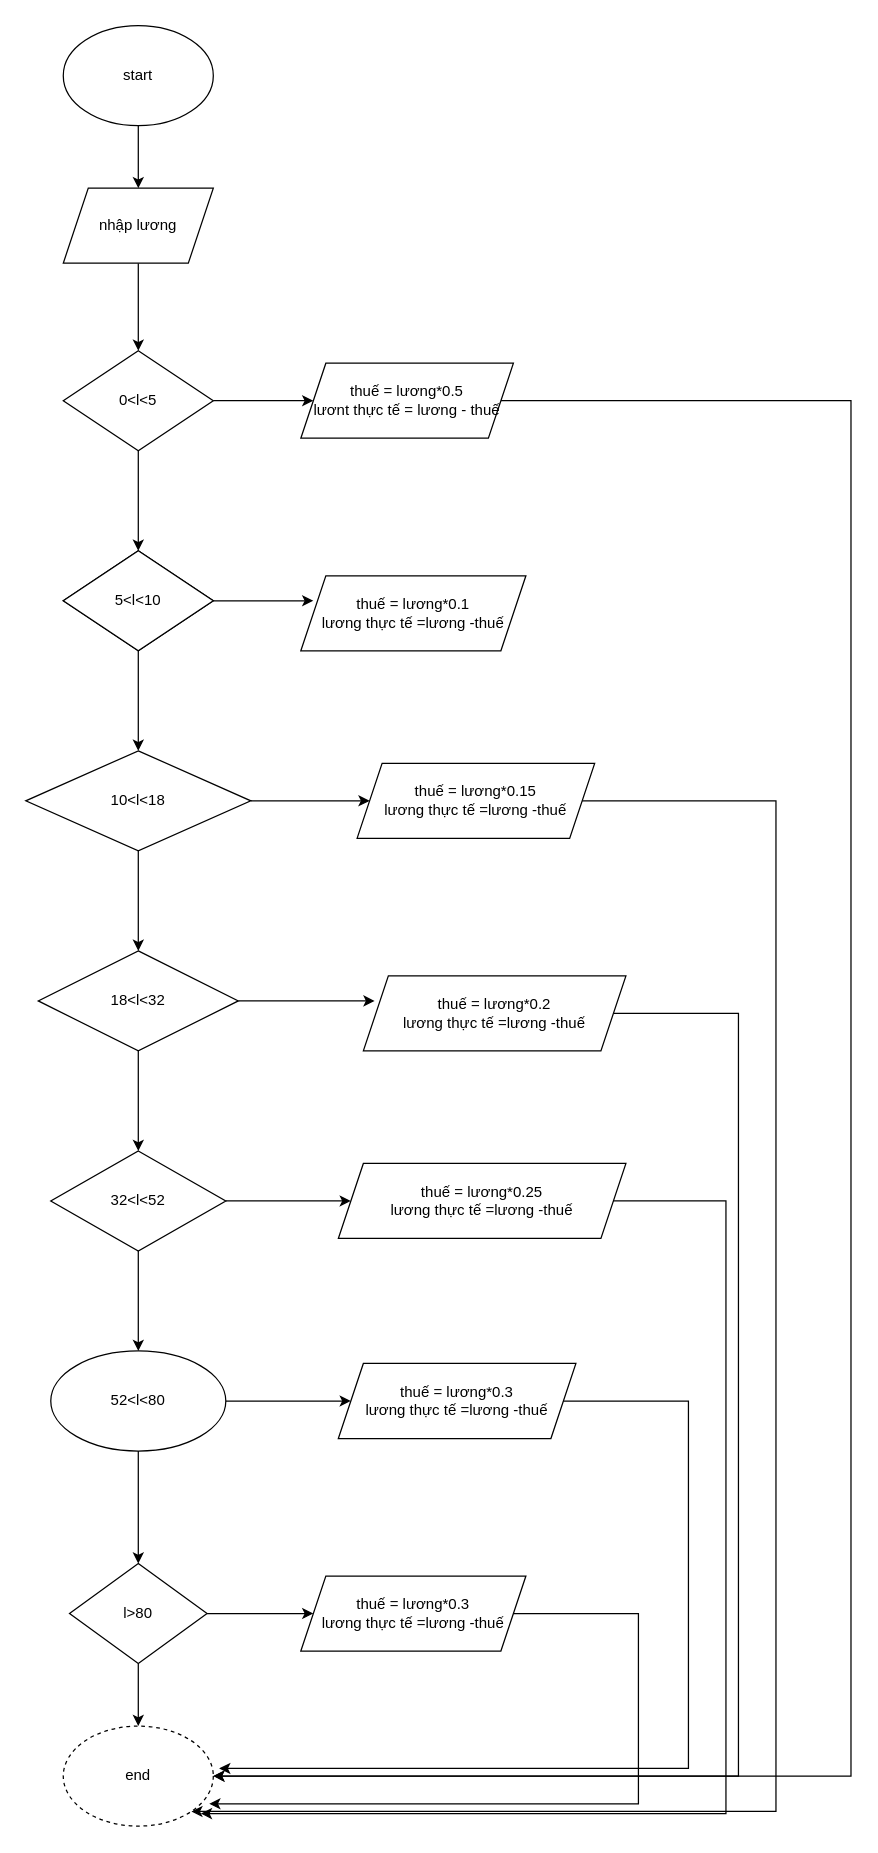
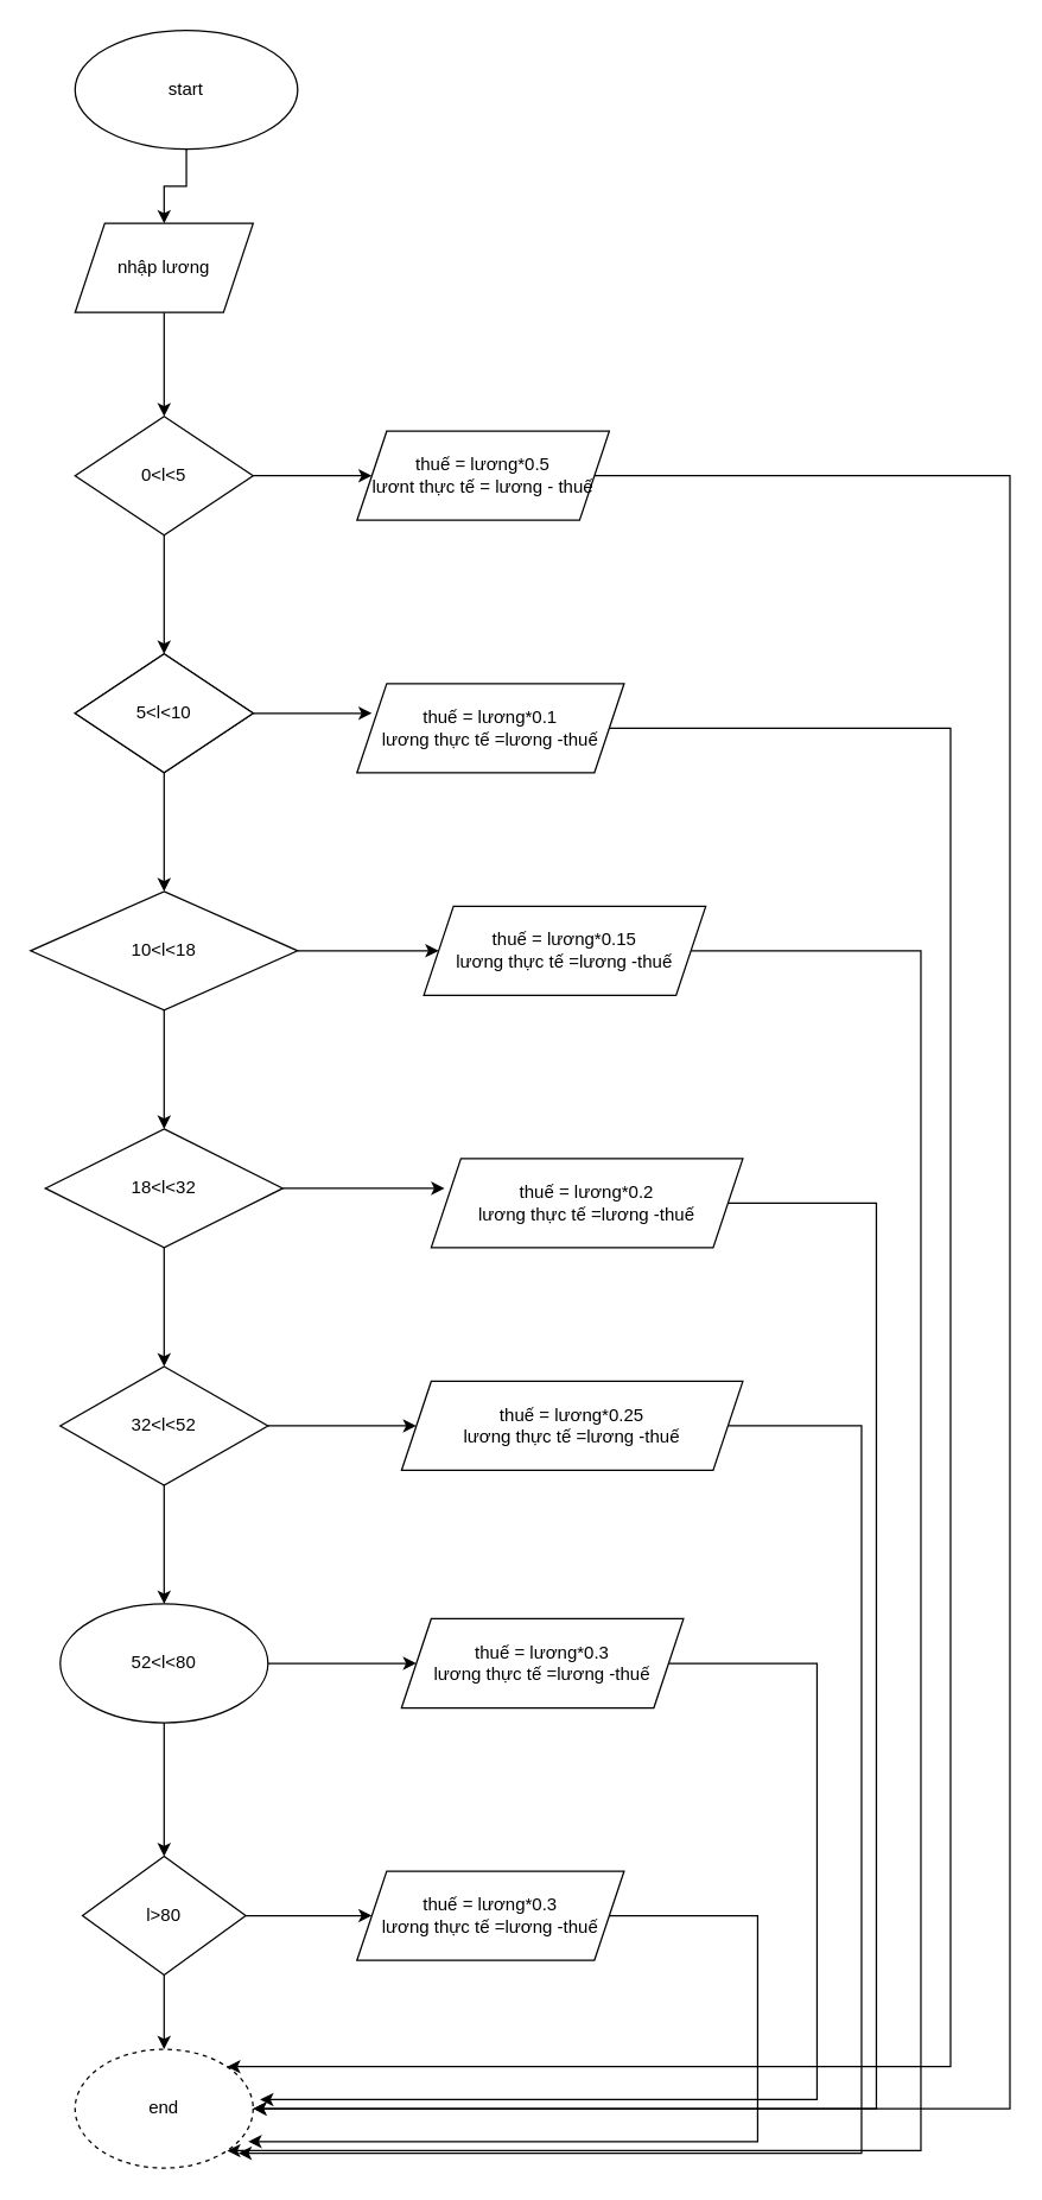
  <mxCell id="0" />
  <mxCell id="1" parent="0" />
  <mxCell id="2" value="" style="edgeStyle=orthogonalEdgeStyle;rounded=0;orthogonalLoop=1;jettySize=auto;html=1;" edge="1" parent="1" source="3" target="5"><mxGeometry relative="1" as="geometry" /></mxCell>
- <mxCell id="3" value="start" style="ellipse;whiteSpace=wrap;html=1;" vertex="1" parent="1"><mxGeometry x="50" y="20" width="120" height="80" as="geometry" /></mxCell>
+ <mxCell id="3" value="start" style="ellipse;whiteSpace=wrap;html=1;" vertex="1" parent="1"><mxGeometry x="50" y="20" width="150" height="80" as="geometry" /></mxCell>
  <mxCell id="4" value="" style="edgeStyle=orthogonalEdgeStyle;rounded=0;orthogonalLoop=1;jettySize=auto;html=1;" edge="1" parent="1" source="5" target="8"><mxGeometry relative="1" as="geometry" /></mxCell>
  <mxCell id="5" value="nhập lương" style="shape=parallelogram;perimeter=parallelogramPerimeter;whiteSpace=wrap;html=1;fixedSize=1;" vertex="1" parent="1"><mxGeometry x="50" y="150" width="120" height="60" as="geometry" /></mxCell>
  <mxCell id="6" value="" style="edgeStyle=orthogonalEdgeStyle;rounded=0;orthogonalLoop=1;jettySize=auto;html=1;" edge="1" parent="1" source="8"><mxGeometry relative="1" as="geometry"><mxPoint x="250" y="320" as="targetPoint" /></mxGeometry></mxCell>
  <mxCell id="7" value="" style="edgeStyle=orthogonalEdgeStyle;rounded=0;orthogonalLoop=1;jettySize=auto;html=1;" edge="1" parent="1" source="8" target="12"><mxGeometry relative="1" as="geometry" /></mxCell>
  <mxCell id="8" value="0&amp;lt;l&amp;lt;5" style="rhombus;whiteSpace=wrap;html=1;" vertex="1" parent="1"><mxGeometry x="50" y="280" width="120" height="80" as="geometry" /></mxCell>
  <mxCell id="9" style="edgeStyle=orthogonalEdgeStyle;rounded=0;orthogonalLoop=1;jettySize=auto;html=1;exitX=1;exitY=0.5;exitDx=0;exitDy=0;entryX=1;entryY=0.5;entryDx=0;entryDy=0;" edge="1" parent="1" source="10" target="39"><mxGeometry relative="1" as="geometry"><Array as="points"><mxPoint x="680" y="320" /><mxPoint x="680" y="1420" /></Array></mxGeometry></mxCell>
  <mxCell id="10" value="thuế = lương*0.5&lt;br&gt;lươnt thực tế = lương - thuế" style="shape=parallelogram;perimeter=parallelogramPerimeter;whiteSpace=wrap;html=1;fixedSize=1;" vertex="1" parent="1"><mxGeometry x="240" y="290" width="170" height="60" as="geometry" /></mxCell>
  <mxCell id="11" value="" style="edgeStyle=orthogonalEdgeStyle;rounded=0;orthogonalLoop=1;jettySize=auto;html=1;" edge="1" parent="1" source="12"><mxGeometry relative="1" as="geometry"><mxPoint x="110" y="600" as="targetPoint" /></mxGeometry></mxCell>
  <mxCell id="12" value="0&amp;lt;l&amp;lt;5" style="rhombus;whiteSpace=wrap;html=1;" vertex="1" parent="1"><mxGeometry x="50" y="440" width="120" height="80" as="geometry" /></mxCell>
  <mxCell id="13" value="" style="edgeStyle=orthogonalEdgeStyle;rounded=0;orthogonalLoop=1;jettySize=auto;html=1;" edge="1" parent="1" source="14"><mxGeometry relative="1" as="geometry"><mxPoint x="250" y="480" as="targetPoint" /></mxGeometry></mxCell>
  <mxCell id="14" value="5&amp;lt;l&amp;lt;10" style="rhombus;whiteSpace=wrap;html=1;" vertex="1" parent="1"><mxGeometry x="50" y="440" width="120" height="80" as="geometry" /></mxCell>
+ <mxCell id="15" style="edgeStyle=orthogonalEdgeStyle;rounded=0;orthogonalLoop=1;jettySize=auto;html=1;exitX=1;exitY=0.5;exitDx=0;exitDy=0;entryX=1;entryY=0;entryDx=0;entryDy=0;" edge="1" parent="1" source="16" target="39"><mxGeometry relative="1" as="geometry"><Array as="points"><mxPoint x="640" y="490" /><mxPoint x="640" y="1392" /></Array></mxGeometry></mxCell>
  <mxCell id="16" value="thuế = lương*0.1&lt;br&gt;lương thực tế =lương -thuế" style="shape=parallelogram;perimeter=parallelogramPerimeter;whiteSpace=wrap;html=1;fixedSize=1;" vertex="1" parent="1"><mxGeometry x="240" y="460" width="180" height="60" as="geometry" /></mxCell>
  <mxCell id="17" value="" style="edgeStyle=orthogonalEdgeStyle;rounded=0;orthogonalLoop=1;jettySize=auto;html=1;" edge="1" parent="1" source="19" target="21"><mxGeometry relative="1" as="geometry" /></mxCell>
  <mxCell id="18" value="" style="edgeStyle=orthogonalEdgeStyle;rounded=0;orthogonalLoop=1;jettySize=auto;html=1;" edge="1" parent="1" source="19" target="24"><mxGeometry relative="1" as="geometry" /></mxCell>
  <mxCell id="19" value="10&amp;lt;l&amp;lt;18" style="rhombus;whiteSpace=wrap;html=1;" vertex="1" parent="1"><mxGeometry x="20" y="600" width="180" height="80" as="geometry" /></mxCell>
  <mxCell id="20" style="edgeStyle=orthogonalEdgeStyle;rounded=0;orthogonalLoop=1;jettySize=auto;html=1;exitX=1;exitY=0.5;exitDx=0;exitDy=0;entryX=1;entryY=1;entryDx=0;entryDy=0;" edge="1" parent="1" source="21" target="39"><mxGeometry relative="1" as="geometry"><Array as="points"><mxPoint x="620" y="640" /><mxPoint x="620" y="1448" /></Array></mxGeometry></mxCell>
  <mxCell id="21" value="thuế = lương*0.15&lt;br&gt;lương thực tế =lương -thuế" style="shape=parallelogram;perimeter=parallelogramPerimeter;whiteSpace=wrap;html=1;fixedSize=1;" vertex="1" parent="1"><mxGeometry x="285" y="610" width="190" height="60" as="geometry" /></mxCell>
  <mxCell id="22" value="" style="edgeStyle=orthogonalEdgeStyle;rounded=0;orthogonalLoop=1;jettySize=auto;html=1;" edge="1" parent="1" source="24"><mxGeometry relative="1" as="geometry"><mxPoint x="299" y="800" as="targetPoint" /></mxGeometry></mxCell>
  <mxCell id="23" value="" style="edgeStyle=orthogonalEdgeStyle;rounded=0;orthogonalLoop=1;jettySize=auto;html=1;" edge="1" parent="1" source="24" target="29"><mxGeometry relative="1" as="geometry" /></mxCell>
  <mxCell id="24" value="18&amp;lt;l&amp;lt;32" style="rhombus;whiteSpace=wrap;html=1;" vertex="1" parent="1"><mxGeometry x="30" y="760" width="160" height="80" as="geometry" /></mxCell>
  <mxCell id="25" style="edgeStyle=orthogonalEdgeStyle;rounded=0;orthogonalLoop=1;jettySize=auto;html=1;exitX=1;exitY=0.5;exitDx=0;exitDy=0;entryX=1;entryY=0.5;entryDx=0;entryDy=0;" edge="1" parent="1" source="26" target="39"><mxGeometry relative="1" as="geometry"><Array as="points"><mxPoint x="590" y="810" /><mxPoint x="590" y="1420" /></Array></mxGeometry></mxCell>
  <mxCell id="26" value="thuế = lương*0.2&lt;br&gt;lương thực tế =lương -thuế" style="shape=parallelogram;perimeter=parallelogramPerimeter;whiteSpace=wrap;html=1;fixedSize=1;" vertex="1" parent="1"><mxGeometry x="290" y="780" width="210" height="60" as="geometry" /></mxCell>
  <mxCell id="27" value="" style="edgeStyle=orthogonalEdgeStyle;rounded=0;orthogonalLoop=1;jettySize=auto;html=1;" edge="1" parent="1" source="29" target="30"><mxGeometry relative="1" as="geometry" /></mxCell>
  <mxCell id="28" value="" style="edgeStyle=orthogonalEdgeStyle;rounded=0;orthogonalLoop=1;jettySize=auto;html=1;" edge="1" parent="1" source="29" target="33"><mxGeometry relative="1" as="geometry" /></mxCell>
  <mxCell id="29" value="32&amp;lt;l&amp;lt;52&lt;br&gt;" style="rhombus;whiteSpace=wrap;html=1;" vertex="1" parent="1"><mxGeometry x="40" y="920" width="140" height="80" as="geometry" /></mxCell>
  <mxCell id="30" value="thuế = lương*0.25&lt;br&gt;lương thực tế =lương -thuế" style="shape=parallelogram;perimeter=parallelogramPerimeter;whiteSpace=wrap;html=1;fixedSize=1;" vertex="1" parent="1"><mxGeometry x="270" y="930" width="230" height="60" as="geometry" /></mxCell>
  <mxCell id="31" value="" style="edgeStyle=orthogonalEdgeStyle;rounded=0;orthogonalLoop=1;jettySize=auto;html=1;" edge="1" parent="1" source="33" target="34"><mxGeometry relative="1" as="geometry" /></mxCell>
  <mxCell id="32" value="" style="edgeStyle=orthogonalEdgeStyle;rounded=0;orthogonalLoop=1;jettySize=auto;html=1;" edge="1" parent="1" source="33"><mxGeometry relative="1" as="geometry"><mxPoint x="110" y="1250" as="targetPoint" /></mxGeometry></mxCell>
  <mxCell id="33" value="52&amp;lt;l&amp;lt;80" style="ellipse;whiteSpace=wrap;html=1;" vertex="1" parent="1"><mxGeometry x="40" y="1080" width="140" height="80" as="geometry" /></mxCell>
  <mxCell id="34" value="thuế = lương*0.3&lt;br&gt;lương thực tế =lương -thuế" style="shape=parallelogram;perimeter=parallelogramPerimeter;whiteSpace=wrap;html=1;fixedSize=1;" vertex="1" parent="1"><mxGeometry x="270" y="1090" width="190" height="60" as="geometry" /></mxCell>
  <mxCell id="35" value="" style="edgeStyle=orthogonalEdgeStyle;rounded=0;orthogonalLoop=1;jettySize=auto;html=1;" edge="1" parent="1" source="37" target="38"><mxGeometry relative="1" as="geometry" /></mxCell>
  <mxCell id="36" value="" style="edgeStyle=orthogonalEdgeStyle;rounded=0;orthogonalLoop=1;jettySize=auto;html=1;" edge="1" parent="1" source="37" target="39"><mxGeometry relative="1" as="geometry" /></mxCell>
  <mxCell id="37" value="l&amp;gt;80" style="rhombus;whiteSpace=wrap;html=1;" vertex="1" parent="1"><mxGeometry x="55" y="1250" width="110" height="80" as="geometry" /></mxCell>
  <mxCell id="38" value="thuế = lương*0.3&lt;br&gt;lương thực tế =lương -thuế" style="shape=parallelogram;perimeter=parallelogramPerimeter;whiteSpace=wrap;html=1;fixedSize=1;" vertex="1" parent="1"><mxGeometry x="240" y="1260" width="180" height="60" as="geometry" /></mxCell>
  <mxCell id="39" value="end&lt;br&gt;" style="ellipse;whiteSpace=wrap;html=1;dashed=1;" vertex="1" parent="1"><mxGeometry x="50" y="1380" width="120" height="80" as="geometry" /></mxCell>
  <mxCell id="40" style="edgeStyle=orthogonalEdgeStyle;rounded=0;orthogonalLoop=1;jettySize=auto;html=1;exitX=1;exitY=0.5;exitDx=0;exitDy=0;entryX=0.917;entryY=0.875;entryDx=0;entryDy=0;entryPerimeter=0;" edge="1" parent="1" source="30" target="39"><mxGeometry relative="1" as="geometry"><Array as="points"><mxPoint x="580" y="960" /><mxPoint x="580" y="1450" /></Array></mxGeometry></mxCell>
  <mxCell id="41" style="edgeStyle=orthogonalEdgeStyle;rounded=0;orthogonalLoop=1;jettySize=auto;html=1;exitX=1;exitY=0.5;exitDx=0;exitDy=0;entryX=1.039;entryY=0.423;entryDx=0;entryDy=0;entryPerimeter=0;" edge="1" parent="1" source="34" target="39"><mxGeometry relative="1" as="geometry"><Array as="points"><mxPoint x="550" y="1120" /><mxPoint x="550" y="1414" /></Array></mxGeometry></mxCell>
  <mxCell id="42" style="edgeStyle=orthogonalEdgeStyle;rounded=0;orthogonalLoop=1;jettySize=auto;html=1;exitX=1;exitY=0.5;exitDx=0;exitDy=0;entryX=0.973;entryY=0.777;entryDx=0;entryDy=0;entryPerimeter=0;" edge="1" parent="1" source="38" target="39"><mxGeometry relative="1" as="geometry"><Array as="points"><mxPoint x="510" y="1290" /><mxPoint x="510" y="1442" /></Array></mxGeometry></mxCell>
